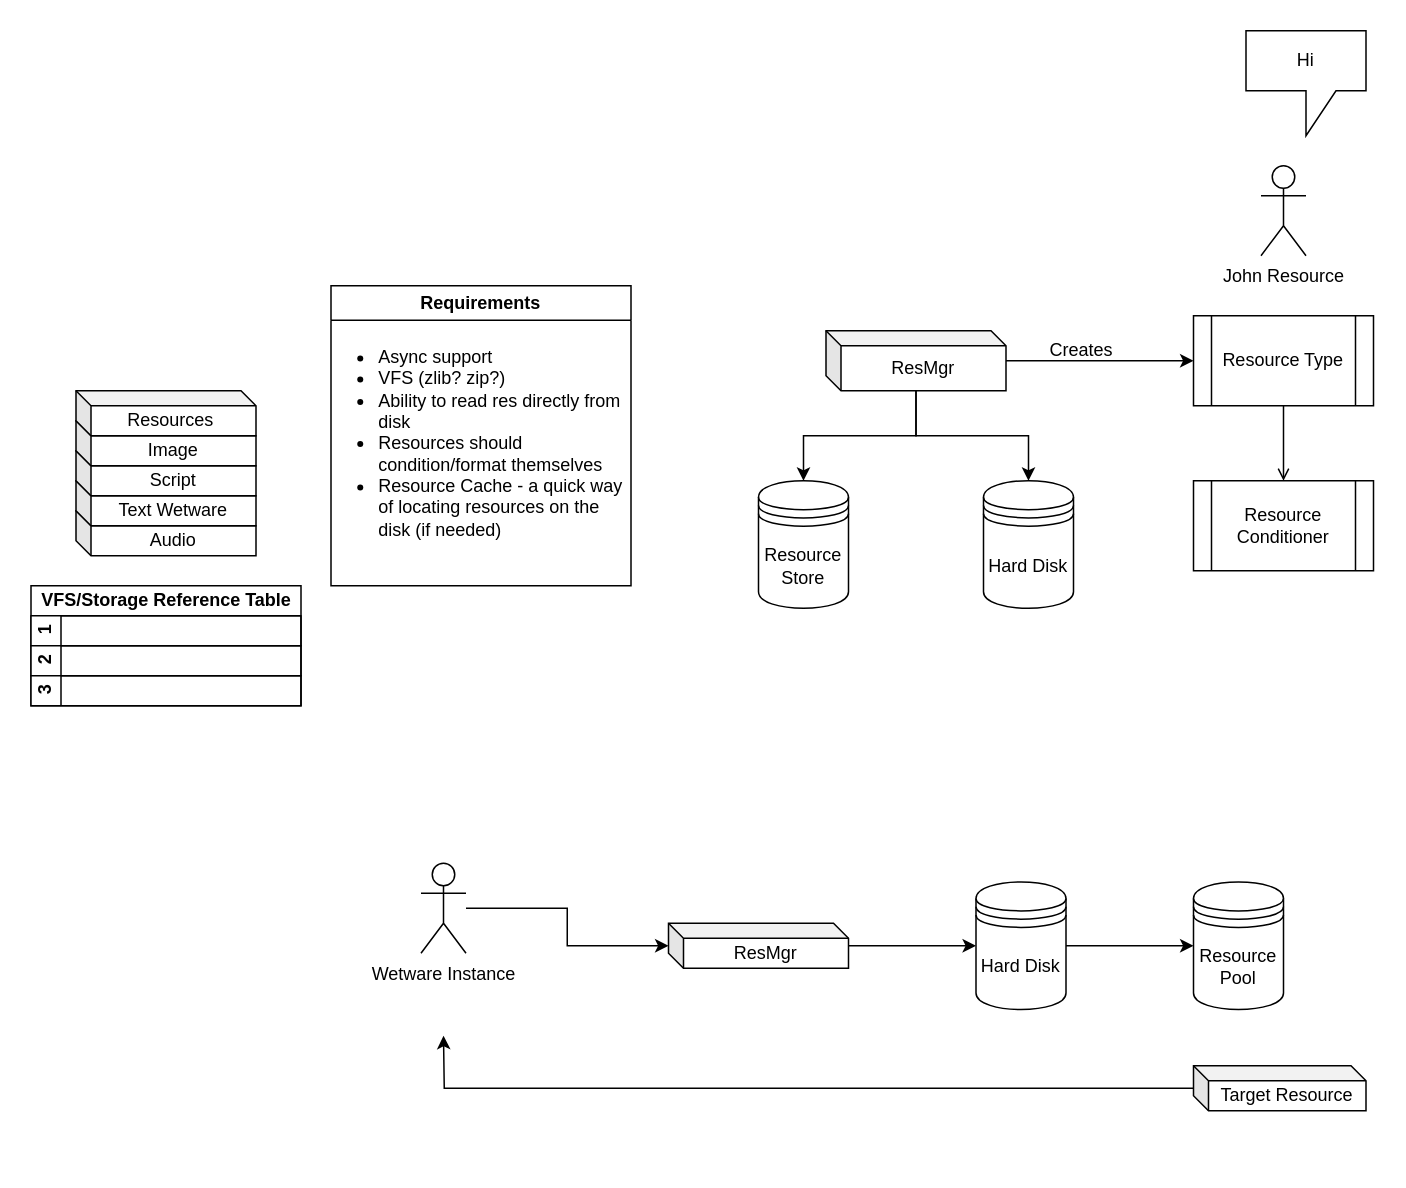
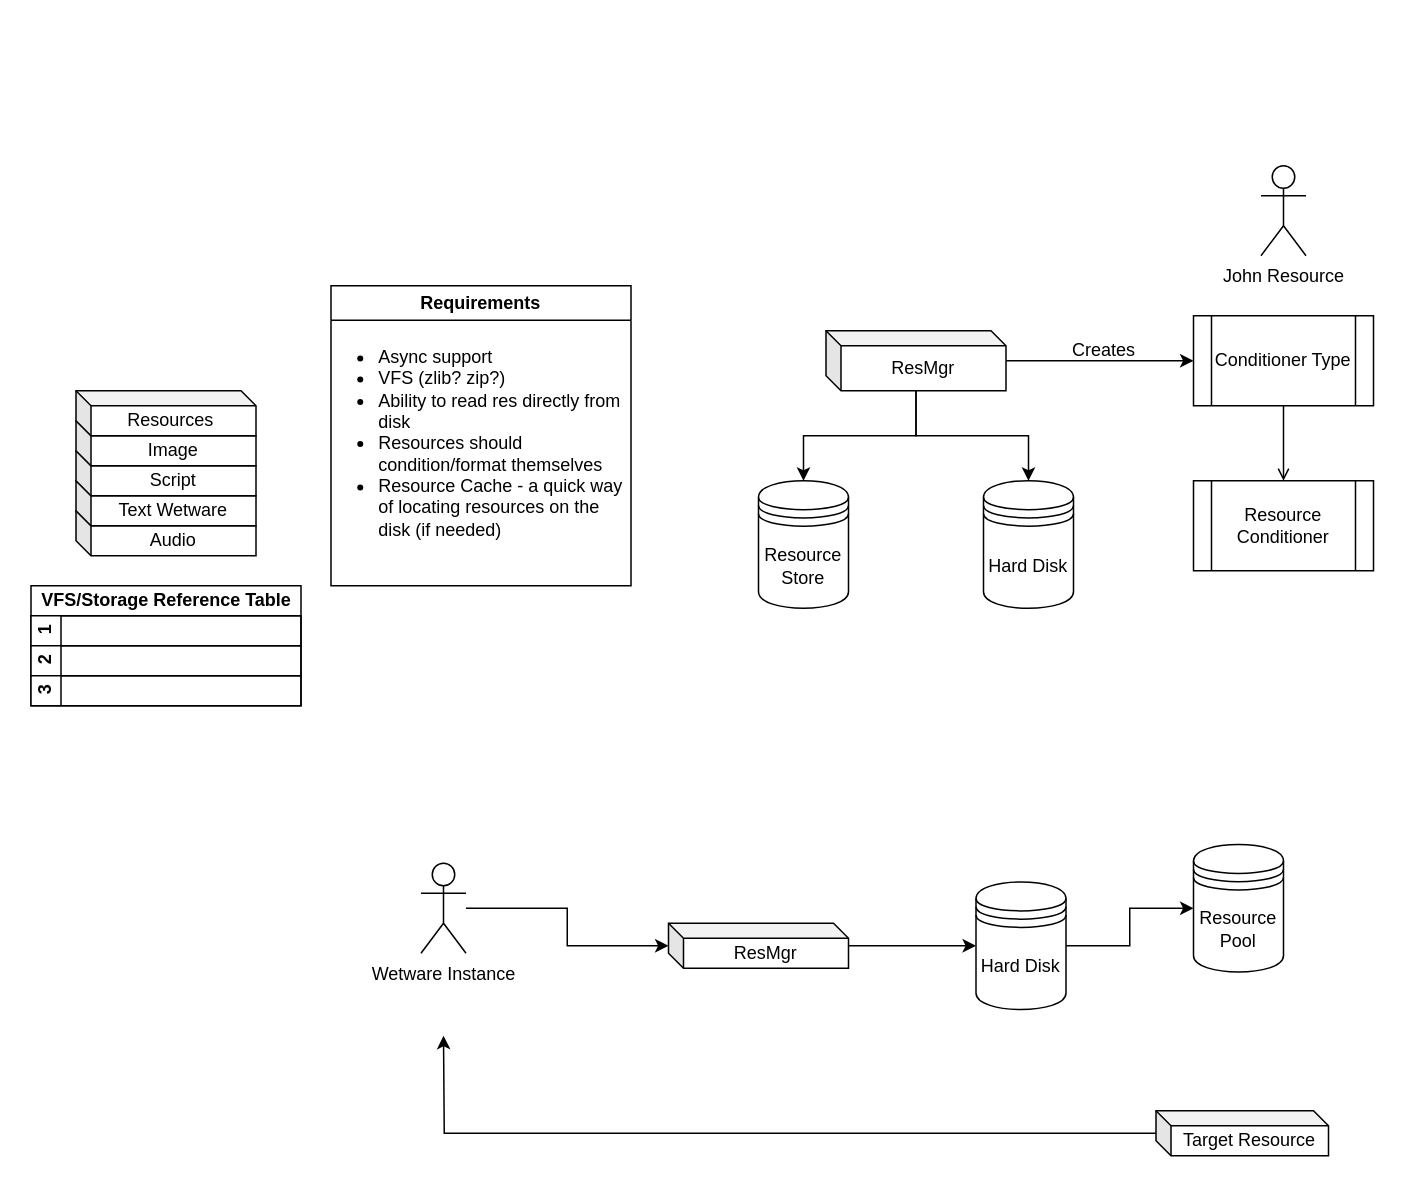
  <mxCell id="0" />
  <mxCell id="1" parent="0" />
  <mxCell id="2" value="Audio" style="shape=cube;whiteSpace=wrap;html=1;boundedLbl=1;backgroundOutline=1;darkOpacity=0.05;darkOpacity2=0.1;size=10;" vertex="1" parent="1"><mxGeometry x="50" y="340" width="120" height="30" as="geometry" /></mxCell>
  <mxCell id="3" value="Text Wetware" style="shape=cube;whiteSpace=wrap;html=1;boundedLbl=1;backgroundOutline=1;darkOpacity=0.05;darkOpacity2=0.1;size=10;" vertex="1" parent="1"><mxGeometry x="50" y="320" width="120" height="30" as="geometry" /></mxCell>
  <mxCell id="4" value="Script" style="shape=cube;whiteSpace=wrap;html=1;boundedLbl=1;backgroundOutline=1;darkOpacity=0.05;darkOpacity2=0.1;size=10;" vertex="1" parent="1"><mxGeometry x="50" y="300" width="120" height="30" as="geometry" /></mxCell>
  <mxCell id="5" value="Image" style="shape=cube;whiteSpace=wrap;html=1;boundedLbl=1;backgroundOutline=1;darkOpacity=0.05;darkOpacity2=0.1;size=10;" vertex="1" parent="1"><mxGeometry x="50" y="280" width="120" height="30" as="geometry" /></mxCell>
  <mxCell id="6" value="Resources&amp;nbsp;" style="shape=cube;whiteSpace=wrap;html=1;boundedLbl=1;backgroundOutline=1;darkOpacity=0.05;darkOpacity2=0.1;size=10;" vertex="1" parent="1"><mxGeometry x="50" y="260" width="120" height="30" as="geometry" /></mxCell>
  <mxCell id="7" style="edgeStyle=orthogonalEdgeStyle;rounded=0;orthogonalLoop=1;jettySize=auto;html=1;entryX=0.5;entryY=0;entryDx=0;entryDy=0;" edge="1" parent="1" source="10" target="11"><mxGeometry relative="1" as="geometry" /></mxCell>
  <mxCell id="8" style="edgeStyle=orthogonalEdgeStyle;rounded=0;orthogonalLoop=1;jettySize=auto;html=1;entryX=0.5;entryY=0;entryDx=0;entryDy=0;" edge="1" parent="1" source="10" target="12"><mxGeometry relative="1" as="geometry" /></mxCell>
  <mxCell id="9" style="edgeStyle=orthogonalEdgeStyle;rounded=0;orthogonalLoop=1;jettySize=auto;html=1;entryX=0;entryY=0.5;entryDx=0;entryDy=0;" edge="1" parent="1" source="10" target="22"><mxGeometry relative="1" as="geometry" /></mxCell>
  <mxCell id="10" value="ResMgr" style="shape=cube;whiteSpace=wrap;html=1;boundedLbl=1;backgroundOutline=1;darkOpacity=0.05;darkOpacity2=0.1;size=10;" vertex="1" parent="1"><mxGeometry x="550" y="220" width="120" height="40" as="geometry" /></mxCell>
  <mxCell id="11" value="Resource Store" style="shape=datastore;whiteSpace=wrap;html=1;" vertex="1" parent="1"><mxGeometry x="505" y="320" width="60" height="85" as="geometry" /></mxCell>
  <mxCell id="12" value="Hard Disk" style="shape=datastore;whiteSpace=wrap;html=1;" vertex="1" parent="1"><mxGeometry x="655" y="320" width="60" height="85" as="geometry" /></mxCell>
  <mxCell id="13" value="VFS/Storage Reference Table" style="swimlane;childLayout=stackLayout;resizeParent=1;resizeParentMax=0;horizontal=1;startSize=20;horizontalStack=0;html=1;" vertex="1" parent="1"><mxGeometry y="390" width="180" height="80" as="geometry" x="20"><mxRectangle x="1070" y="500" width="210" height="30" as="alternateBounds" /></mxGeometry></mxCell>
  <mxCell id="14" value="1" style="swimlane;startSize=20;horizontal=0;html=1;" vertex="1" parent="13"><mxGeometry y="20" width="180" height="20" as="geometry"><mxRectangle y="20" width="480" height="30" as="alternateBounds" /></mxGeometry></mxCell>
  <mxCell id="15" value="2" style="swimlane;startSize=20;horizontal=0;html=1;" vertex="1" parent="13"><mxGeometry y="40" width="180" height="20" as="geometry"><mxRectangle y="50" width="480" height="30" as="alternateBounds" /></mxGeometry></mxCell>
  <mxCell id="16" value="3" style="swimlane;startSize=20;horizontal=0;html=1;" vertex="1" parent="13"><mxGeometry y="60" width="180" height="20" as="geometry" /></mxCell>
  <mxCell id="17" value="Requirements" style="swimlane;whiteSpace=wrap;html=1;" vertex="1" parent="1"><mxGeometry x="220" y="190" width="200" height="200" as="geometry" /></mxCell>
  <mxCell id="18" value="&lt;ul&gt;&lt;li&gt;Async support&lt;/li&gt;&lt;li&gt;VFS (zlib? zip?)&lt;/li&gt;&lt;li&gt;Ability to read res directly from disk&lt;/li&gt;&lt;li&gt;Resources should condition/format themselves&lt;/li&gt;&lt;li&gt;Resource Cache - a quick way of locating resources on the disk (if needed)&lt;/li&gt;&lt;/ul&gt;" style="text;strokeColor=none;fillColor=none;html=1;whiteSpace=wrap;verticalAlign=middle;overflow=hidden;" vertex="1" parent="17"><mxGeometry x="-10" y="20" width="210" height="170" as="geometry" /></mxCell>
  <mxCell id="19" value="John Resource" style="shape=umlActor;verticalLabelPosition=bottom;verticalAlign=top;html=1;outlineConnect=0;" vertex="1" parent="1"><mxGeometry x="840" y="110" width="30" height="60" as="geometry" /></mxCell>
- <mxCell id="20" value="Hi" style="shape=callout;whiteSpace=wrap;html=1;perimeter=calloutPerimeter;position2=0.5;" vertex="1" parent="1"><mxGeometry x="830" width="80" height="70" as="geometry" y="20" /></mxCell>
  <mxCell id="21" style="edgeStyle=orthogonalEdgeStyle;rounded=0;orthogonalLoop=1;jettySize=auto;html=1;entryX=0.5;entryY=0;entryDx=0;entryDy=0;endArrow=open;" edge="1" parent="1" source="22" target="23"><mxGeometry relative="1" as="geometry" /></mxCell>
- <mxCell id="22" value="Resource Type" style="shape=process;whiteSpace=wrap;html=1;backgroundOutline=1;" vertex="1" parent="1"><mxGeometry x="795" y="210" width="120" height="60" as="geometry" /></mxCell>
+ <mxCell id="22" value="Conditioner Type" style="shape=process;whiteSpace=wrap;html=1;backgroundOutline=1;" vertex="1" parent="1"><mxGeometry x="795" y="210" width="120" height="60" as="geometry" /></mxCell>
  <mxCell id="23" value="Resource Conditioner" style="shape=process;whiteSpace=wrap;html=1;backgroundOutline=1;" vertex="1" parent="1"><mxGeometry x="795" y="320" width="120" height="60" as="geometry" /></mxCell>
- <mxCell id="24" value="Creates" style="text;html=1;align=center;verticalAlign=middle;resizable=0;points=[];autosize=1;strokeColor=none;fillColor=none;" vertex="1" parent="1"><mxGeometry x="685" y="218" width="70" height="30" as="geometry" /></mxCell>
+ <mxCell id="24" value="Creates" style="text;html=1;align=center;verticalAlign=middle;resizable=0;points=[];autosize=1;strokeColor=none;fillColor=none;" vertex="1" parent="1"><mxGeometry x="700" y="218" width="70" height="30" as="geometry" /></mxCell>
  <mxCell id="25" value="Wetware Instance" style="shape=umlActor;verticalLabelPosition=bottom;verticalAlign=top;html=1;outlineConnect=0;" vertex="1" parent="1"><mxGeometry x="280" y="575" width="30" height="60" as="geometry" /></mxCell>
  <mxCell id="26" style="edgeStyle=orthogonalEdgeStyle;rounded=0;orthogonalLoop=1;jettySize=auto;html=1;entryX=0;entryY=0.5;entryDx=0;entryDy=0;" edge="1" parent="1" source="27" target="30"><mxGeometry relative="1" as="geometry" /></mxCell>
  <mxCell id="27" value="ResMgr" style="shape=cube;whiteSpace=wrap;html=1;boundedLbl=1;backgroundOutline=1;darkOpacity=0.05;darkOpacity2=0.1;size=10;" vertex="1" parent="1"><mxGeometry x="445" y="615" width="120" height="30" as="geometry" /></mxCell>
  <mxCell id="28" style="edgeStyle=orthogonalEdgeStyle;rounded=0;orthogonalLoop=1;jettySize=auto;html=1;entryX=0;entryY=0;entryDx=0;entryDy=15;entryPerimeter=0;" edge="1" parent="1" source="25" target="27"><mxGeometry relative="1" as="geometry" /></mxCell>
  <mxCell id="29" style="edgeStyle=orthogonalEdgeStyle;rounded=0;orthogonalLoop=1;jettySize=auto;html=1;entryX=0;entryY=0.5;entryDx=0;entryDy=0;" edge="1" parent="1" source="30" target="31"><mxGeometry relative="1" as="geometry" /></mxCell>
  <mxCell id="30" value="Hard Disk" style="shape=datastore;whiteSpace=wrap;html=1;" vertex="1" parent="1"><mxGeometry x="650" y="587.5" width="60" height="85" as="geometry" /></mxCell>
- <mxCell id="31" value="Resource Pool" style="shape=datastore;whiteSpace=wrap;html=1;" vertex="1" parent="1"><mxGeometry x="795" y="587.5" width="60" height="85" as="geometry" /></mxCell>
+ <mxCell id="31" value="Resource Pool" style="shape=datastore;whiteSpace=wrap;html=1;" vertex="1" parent="1"><mxGeometry x="795" y="562.5" width="60" height="85" as="geometry" /></mxCell>
  <mxCell id="32" style="edgeStyle=orthogonalEdgeStyle;rounded=0;orthogonalLoop=1;jettySize=auto;html=1;" edge="1" parent="1" source="33"><mxGeometry relative="1" as="geometry"><mxPoint x="295" y="690" as="targetPoint" /></mxGeometry></mxCell>
- <mxCell id="33" value="Target Resource" style="shape=cube;whiteSpace=wrap;html=1;boundedLbl=1;backgroundOutline=1;darkOpacity=0.05;darkOpacity2=0.1;size=10;" vertex="1" parent="1"><mxGeometry x="795" y="710" width="115" height="30" as="geometry" /></mxCell>
+ <mxCell id="33" value="Target Resource" style="shape=cube;whiteSpace=wrap;html=1;boundedLbl=1;backgroundOutline=1;darkOpacity=0.05;darkOpacity2=0.1;size=10;" vertex="1" parent="1"><mxGeometry x="770" y="740" width="115" height="30" as="geometry" /></mxCell>
